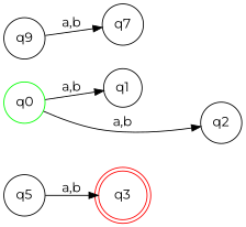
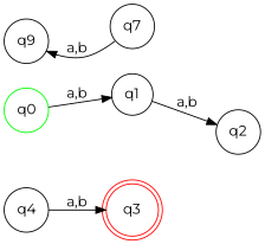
  digraph {
    fontname=Montserrat
    rankdir=LR
    node [fontname=Montserrat shape=circle]
    edge [fontname=Montserrat]
    q3 [color=red shape=doublecircle]
-   q4 [label=q5]
+   q4
    q0 [color=green]
    q1
    q2
    n6 [label=q9]
    q7
    q4 -> q3 [label="a,b"]
    q0 -> q1 [label="a,b"]
-   q0 -> q2 [label="a,b"]
-   n6 -> q7 [label="a,b"]
+   q1 -> q2 [label="a,b"]
+   q7 -> n6 [label="a,b"]
  }
